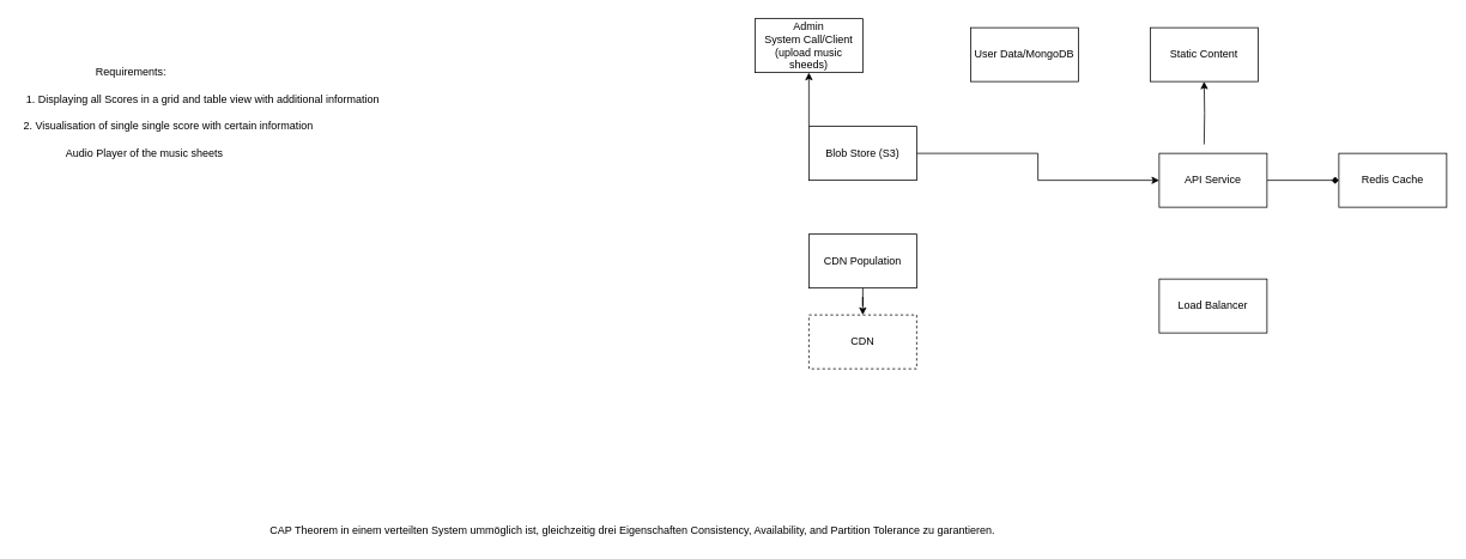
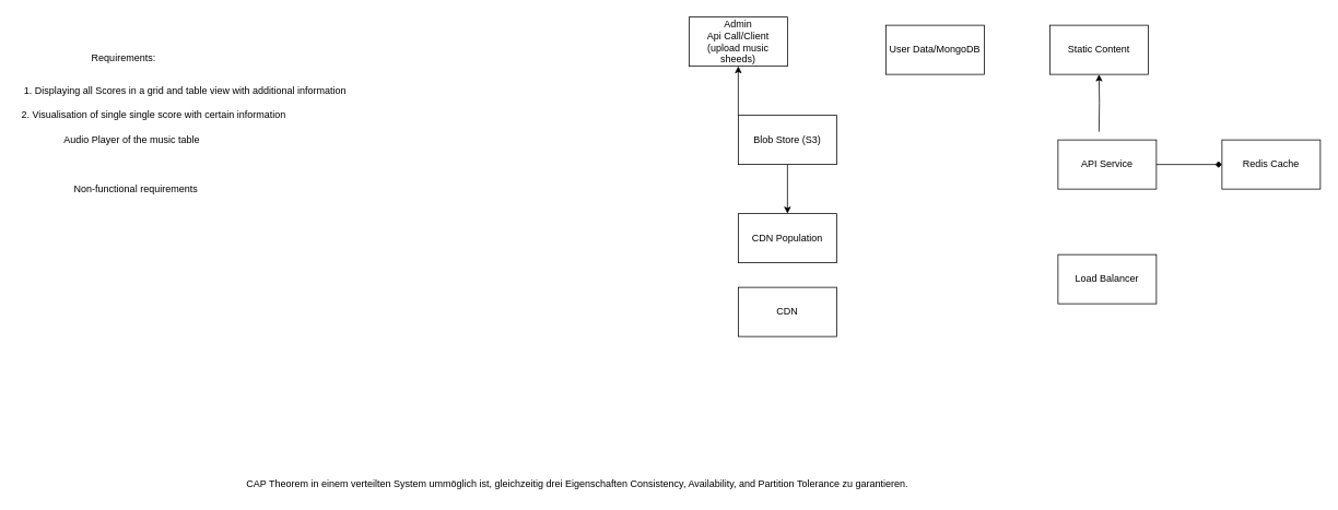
  <mxCell id="0" />
  <mxCell id="1" parent="0" />
- <mxCell id="2" value="Admin &lt;br&gt;System Call/Client&lt;br&gt;(upload music sheeds)" style="rounded=0;whiteSpace=wrap;html=1;" vertex="1" parent="1"><mxGeometry x="840" y="20" width="120" height="60" as="geometry" /></mxCell>
+ <mxCell id="2" value="Admin &lt;br&gt;Api Call/Client&lt;br&gt;(upload music sheeds)" style="rounded=0;whiteSpace=wrap;html=1;" vertex="1" parent="1"><mxGeometry x="840" y="20" width="120" height="60" as="geometry" /></mxCell>
  <mxCell id="3" style="edgeStyle=orthogonalEdgeStyle;rounded=0;orthogonalLoop=1;jettySize=auto;html=1;entryX=0.5;entryY=1;entryDx=0;entryDy=0;" edge="1" parent="1" source="5" target="2"><mxGeometry relative="1" as="geometry"><Array as="points"><mxPoint x="900" y="150" /><mxPoint x="900" y="150" /></Array></mxGeometry></mxCell>
- <mxCell id="4" value="" style="edgeStyle=orthogonalEdgeStyle;rounded=0;orthogonalLoop=1;jettySize=auto;html=1;" edge="1" parent="1" source="5" target="9"><mxGeometry relative="1" as="geometry" /></mxCell>
+ <mxCell id="4" value="" style="edgeStyle=orthogonalEdgeStyle;rounded=0;orthogonalLoop=1;jettySize=auto;html=1;" edge="1" parent="1" source="5" target="14"><mxGeometry relative="1" as="geometry" /></mxCell>
  <mxCell id="5" value="Blob Store (S3)" style="rounded=0;whiteSpace=wrap;html=1;" vertex="1" parent="1"><mxGeometry x="900" y="140" width="120" height="60" as="geometry" /></mxCell>
  <mxCell id="6" value="User Data/MongoDB" style="rounded=0;whiteSpace=wrap;html=1;" vertex="1" parent="1"><mxGeometry x="1080" y="30" width="120" height="60" as="geometry" /></mxCell>
  <mxCell id="7" value="" style="edgeStyle=orthogonalEdgeStyle;rounded=0;orthogonalLoop=1;jettySize=auto;html=1;" edge="1" parent="1" target="10"><mxGeometry relative="1" as="geometry"><mxPoint x="1340" y="160" as="sourcePoint" /></mxGeometry></mxCell>
  <mxCell id="8" value="" style="edgeStyle=orthogonalEdgeStyle;rounded=0;orthogonalLoop=1;jettySize=auto;html=1;endArrow=diamond;" edge="1" parent="1" source="9" target="12"><mxGeometry relative="1" as="geometry" /></mxCell>
  <mxCell id="9" value="API Service" style="whiteSpace=wrap;html=1;rounded=0;" vertex="1" parent="1"><mxGeometry x="1290" y="170" width="120" height="60" as="geometry" /></mxCell>
  <mxCell id="10" value="Static Content" style="whiteSpace=wrap;html=1;rounded=0;" vertex="1" parent="1"><mxGeometry x="1280" y="30" width="120" height="60" as="geometry" /></mxCell>
  <mxCell id="11" value="Load Balancer" style="whiteSpace=wrap;html=1;rounded=0;" vertex="1" parent="1"><mxGeometry x="1290" y="310" width="120" height="60" as="geometry" /></mxCell>
  <mxCell id="12" value="Redis Cache" style="whiteSpace=wrap;html=1;rounded=0;" vertex="1" parent="1"><mxGeometry x="1490" y="170" width="120" height="60" as="geometry" /></mxCell>
- <mxCell id="13" value="" style="edgeStyle=orthogonalEdgeStyle;rounded=0;orthogonalLoop=1;jettySize=auto;html=1;" edge="1" parent="1" source="14" target="15"><mxGeometry relative="1" as="geometry" /></mxCell>
  <mxCell id="14" value="CDN Population" style="rounded=0;whiteSpace=wrap;html=1;" vertex="1" parent="1"><mxGeometry x="900" y="260" width="120" height="60" as="geometry" /></mxCell>
- <mxCell id="15" value="CDN" style="rounded=0;whiteSpace=wrap;html=1;dashed=1;" vertex="1" parent="1"><mxGeometry x="900" y="350" width="120" height="60" as="geometry" /></mxCell>
+ <mxCell id="15" value="CDN" style="rounded=0;whiteSpace=wrap;html=1;" vertex="1" parent="1"><mxGeometry x="900" y="350" width="120" height="60" as="geometry" /></mxCell>
  <mxCell id="16" value="CAP Theorem in einem verteilten System ummöglich ist, gleichzeitig drei Eigenschaften Consistency, Availability, and Partition Tolerance zu garantieren.&amp;nbsp;" style="text;html=1;align=center;verticalAlign=middle;resizable=0;points=[];autosize=1;strokeColor=none;fillColor=none;" vertex="1" parent="1"><mxGeometry x="290" y="580" width="830" height="20" as="geometry" /></mxCell>
- <mxCell id="17" value="Requirements:" style="text;html=1;align=center;verticalAlign=middle;resizable=0;points=[];autosize=1;strokeColor=none;fillColor=none;" vertex="1" parent="1"><mxGeometry x="100" y="70" width="90" height="20" as="geometry" /></mxCell>
+ <mxCell id="17" value="Requirements:" style="text;html=1;align=center;verticalAlign=middle;resizable=0;points=[];autosize=1;strokeColor=none;fillColor=none;" vertex="1" parent="1"><mxGeometry x="105" y="60" width="90" height="20" as="geometry" /></mxCell>
+ <mxCell id="18" value="Non-functional requirements" style="text;html=1;align=center;verticalAlign=middle;resizable=0;points=[];autosize=1;strokeColor=none;fillColor=none;" vertex="1" parent="1"><mxGeometry x="80" y="220" width="170" height="20" as="geometry" /></mxCell>
  <mxCell id="19" value="1. Displaying all Scores in a grid and table view with additional information" style="text;html=1;align=center;verticalAlign=middle;resizable=0;points=[];autosize=1;strokeColor=none;fillColor=none;" vertex="1" parent="1"><mxGeometry x="20" y="100" width="410" height="20" as="geometry" /></mxCell>
  <mxCell id="20" value="2. Visualisation of single single score with certain information&amp;nbsp;&amp;nbsp;" style="text;html=1;align=center;verticalAlign=middle;resizable=0;points=[];autosize=1;strokeColor=none;fillColor=none;" vertex="1" parent="1"><mxGeometry x="20" y="130" width="340" height="20" as="geometry" /></mxCell>
- <mxCell id="21" value="Audio Player of the music sheets" style="text;html=1;align=center;verticalAlign=middle;resizable=0;points=[];autosize=1;strokeColor=none;fillColor=none;" vertex="1" parent="1"><mxGeometry x="65" y="160" width="190" height="20" as="geometry" /></mxCell>
+ <mxCell id="21" value="Audio Player of the music table" style="text;html=1;align=center;verticalAlign=middle;resizable=0;points=[];autosize=1;strokeColor=none;fillColor=none;" vertex="1" parent="1"><mxGeometry x="65" y="160" width="190" height="20" as="geometry" /></mxCell>
